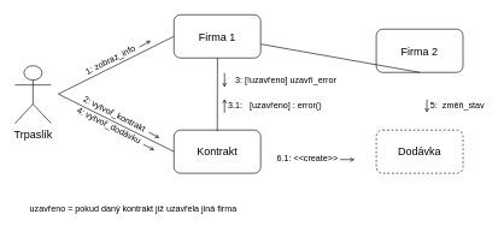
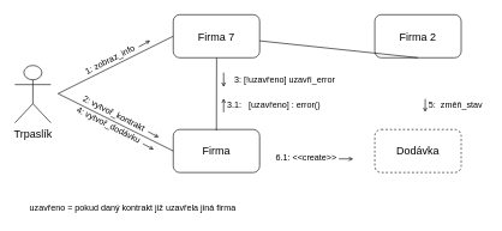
  <mxCell id="0" />
  <mxCell id="1" parent="0" />
  <mxCell id="2" value="&lt;font style=&quot;font-size: 15px;&quot;&gt;Trpaslík&lt;/font&gt;" style="shape=umlActor;verticalLabelPosition=bottom;verticalAlign=top;html=1;outlineConnect=0;" parent="1" vertex="1"><mxGeometry x="20" y="90.75" width="50" height="80" as="geometry" /></mxCell>
- <mxCell id="3" value="&lt;font style=&quot;font-size: 15px;&quot;&gt;Firma 1&lt;/font&gt;" style="rounded=1;whiteSpace=wrap;html=1;" parent="1" vertex="1"><mxGeometry x="240" y="20" width="120" height="60" as="geometry" /></mxCell>
- <mxCell id="4" value="&lt;font style=&quot;font-size: 15px;&quot;&gt;Kontrakt&lt;/font&gt;" style="rounded=1;whiteSpace=wrap;html=1;" parent="1" vertex="1"><mxGeometry x="240" y="180" width="120" height="60" as="geometry" /></mxCell>
+ <mxCell id="3" value="&lt;font style=&quot;font-size: 15px;&quot;&gt;Firma 7&lt;/font&gt;" style="rounded=1;whiteSpace=wrap;html=1;" parent="1" vertex="1"><mxGeometry x="240" y="20" width="120" height="60" as="geometry" /></mxCell>
+ <mxCell id="4" value="&lt;font style=&quot;font-size: 15px;&quot;&gt;Firma&lt;/font&gt;" style="rounded=1;whiteSpace=wrap;html=1;" parent="1" vertex="1"><mxGeometry x="240" y="180" width="120" height="60" as="geometry" /></mxCell>
  <mxCell id="5" value="&lt;font style=&quot;font-size: 15px;&quot;&gt;Dodávka&lt;/font&gt;" style="rounded=1;whiteSpace=wrap;html=1;dashed=1;" parent="1" vertex="1"><mxGeometry x="520" y="180" width="120" height="60" as="geometry" /></mxCell>
- <mxCell id="6" value="&lt;font style=&quot;font-size: 15px;&quot;&gt;Firma 2&lt;/font&gt;" style="rounded=1;whiteSpace=wrap;html=1;" parent="1" vertex="1"><mxGeometry x="520" y="40" width="120" height="60" as="geometry" /></mxCell>
+ <mxCell id="6" value="&lt;font style=&quot;font-size: 15px;&quot;&gt;Firma 2&lt;/font&gt;" style="rounded=1;whiteSpace=wrap;html=1;" parent="1" vertex="1"><mxGeometry x="520" y="20" width="120" height="60" as="geometry" /></mxCell>
  <mxCell id="7" value="" style="endArrow=none;html=1;rounded=0;entryX=0;entryY=0.5;entryDx=0;entryDy=0;endFill=0;" parent="1" target="3" edge="1"><mxGeometry width="50" height="50" relative="1" as="geometry"><mxPoint x="80" y="130" as="sourcePoint" /><mxPoint x="160" y="80" as="targetPoint" /></mxGeometry></mxCell>
  <mxCell id="8" value="1: zobraz_info" style="text;html=1;strokeColor=none;fillColor=none;align=center;verticalAlign=middle;whiteSpace=wrap;rounded=0;rotation=333;" parent="1" vertex="1"><mxGeometry x="100" y="68" width="105" height="30" as="geometry" /></mxCell>
  <mxCell id="9" value="" style="endArrow=none;html=1;rounded=0;endFill=0;" parent="1" edge="1"><mxGeometry width="50" height="50" relative="1" as="geometry"><mxPoint x="80" y="130" as="sourcePoint" /><mxPoint x="240" y="210" as="targetPoint" /></mxGeometry></mxCell>
  <mxCell id="10" value="2: vytvoř_kontrakt" style="text;html=1;strokeColor=none;fillColor=none;align=center;verticalAlign=middle;whiteSpace=wrap;rounded=0;rotation=27;" parent="1" vertex="1"><mxGeometry x="103" y="143" width="110" height="30" as="geometry" /></mxCell>
  <mxCell id="11" value="3: [!uzavřeno] uzavři_error" style="text;html=1;strokeColor=none;fillColor=none;align=center;verticalAlign=middle;whiteSpace=wrap;rounded=0;" parent="1" vertex="1"><mxGeometry x="310" y="100.75" width="170" height="20" as="geometry" /></mxCell>
  <mxCell id="12" value="4: vytvoř_dodávku" style="text;html=1;strokeColor=none;fillColor=none;align=center;verticalAlign=middle;whiteSpace=wrap;rounded=0;rotation=27;" parent="1" vertex="1"><mxGeometry x="98" y="159" width="105" height="30" as="geometry" /></mxCell>
  <mxCell id="13" value="6.1:&amp;nbsp;&amp;lt;&amp;lt;create&amp;gt;&amp;gt;" style="text;html=1;strokeColor=none;fillColor=none;align=center;verticalAlign=middle;whiteSpace=wrap;rounded=0;" parent="1" vertex="1"><mxGeometry x="380" y="205" width="90" height="30" as="geometry" /></mxCell>
  <mxCell id="14" value="" style="endArrow=none;html=1;rounded=0;exitX=0.5;exitY=1;exitDx=0;exitDy=0;endFill=0;" parent="1" source="6" target="3" edge="1"><mxGeometry width="50" height="50" relative="1" as="geometry"><mxPoint x="470" y="160" as="sourcePoint" /><mxPoint x="520" y="110" as="targetPoint" /></mxGeometry></mxCell>
  <mxCell id="15" value="5:&amp;nbsp; změň_stav" style="text;html=1;strokeColor=none;fillColor=none;align=center;verticalAlign=middle;whiteSpace=wrap;rounded=0;" parent="1" vertex="1"><mxGeometry x="590" y="135.75" width="85" height="20" as="geometry" /></mxCell>
  <mxCell id="16" value="" style="endArrow=none;html=1;rounded=0;entryX=0.331;entryY=0.026;entryDx=0;entryDy=0;entryPerimeter=0;exitX=0.333;exitY=1;exitDx=0;exitDy=0;exitPerimeter=0;endFill=0;" parent="1" edge="1"><mxGeometry width="50" height="50" relative="1" as="geometry"><mxPoint x="300.24" y="80" as="sourcePoint" /><mxPoint x="300" y="181.56" as="targetPoint" /></mxGeometry></mxCell>
  <mxCell id="17" value="" style="endArrow=open;html=1;rounded=0;endSize=4;endFill=0;exitX=0;exitY=0;exitDx=0;exitDy=0;entryX=0;entryY=1;entryDx=0;entryDy=0;" parent="1" source="11" edge="1" target="11"><mxGeometry width="50" height="50" relative="1" as="geometry"><mxPoint x="280" y="120" as="sourcePoint" /><mxPoint x="280" y="130" as="targetPoint" /></mxGeometry></mxCell>
  <mxCell id="18" style="edgeStyle=orthogonalEdgeStyle;rounded=0;orthogonalLoop=1;jettySize=auto;html=1;entryX=0;entryY=1;entryDx=0;entryDy=0;endArrow=open;endFill=0;endSize=4;exitX=0.001;exitY=0.084;exitDx=0;exitDy=0;exitPerimeter=0;" parent="1" target="15" edge="1" source="15"><mxGeometry relative="1" as="geometry"><mxPoint x="590" y="120" as="sourcePoint" /></mxGeometry></mxCell>
  <mxCell id="19" value="" style="endArrow=open;html=1;rounded=0;endSize=4;endFill=0;" parent="1" edge="1"><mxGeometry width="50" height="50" relative="1" as="geometry"><mxPoint x="192" y="65" as="sourcePoint" /><mxPoint x="208" y="56" as="targetPoint" /></mxGeometry></mxCell>
  <mxCell id="20" value="" style="endArrow=open;html=1;rounded=0;endSize=4;endFill=0;" parent="1" edge="1"><mxGeometry width="50" height="50" relative="1" as="geometry"><mxPoint x="470" y="221" as="sourcePoint" /><mxPoint x="490" y="221" as="targetPoint" /></mxGeometry></mxCell>
  <mxCell id="21" value="" style="endArrow=open;html=1;rounded=0;endSize=4;endFill=0;" parent="1" edge="1"><mxGeometry width="50" height="50" relative="1" as="geometry"><mxPoint x="205" y="183" as="sourcePoint" /><mxPoint x="220" y="191" as="targetPoint" /></mxGeometry></mxCell>
  <mxCell id="22" value="" style="endArrow=open;html=1;rounded=0;endSize=4;endFill=0;" parent="1" edge="1"><mxGeometry width="50" height="50" relative="1" as="geometry"><mxPoint x="198" y="200" as="sourcePoint" /><mxPoint x="213" y="208" as="targetPoint" /></mxGeometry></mxCell>
  <mxCell id="23" value="3.1:&amp;nbsp; &amp;nbsp;[uzavřeno] : error()" style="text;html=1;strokeColor=none;fillColor=none;align=center;verticalAlign=middle;whiteSpace=wrap;rounded=0;rotation=0;" parent="1" vertex="1"><mxGeometry x="310" y="136.75" width="140" height="19.25" as="geometry" /></mxCell>
  <mxCell id="24" value="uzavřeno = pokud daný kontrakt již uzavřela jiná firma" style="text;html=1;strokeColor=none;fillColor=none;align=center;verticalAlign=middle;whiteSpace=wrap;rounded=0;" parent="1" vertex="1"><mxGeometry x="34" y="280" width="300" height="20" as="geometry" /></mxCell>
  <mxCell id="25" value="" style="endArrow=none;html=1;rounded=0;endSize=4;endFill=0;startArrow=open;startFill=0;entryX=0;entryY=1;entryDx=0;entryDy=0;startSize=4;exitX=0;exitY=0;exitDx=0;exitDy=0;" parent="1" edge="1" target="23" source="23"><mxGeometry width="50" height="50" relative="1" as="geometry"><mxPoint x="320" y="150" as="sourcePoint" /><mxPoint x="320" y="140.75" as="targetPoint" /></mxGeometry></mxCell>
